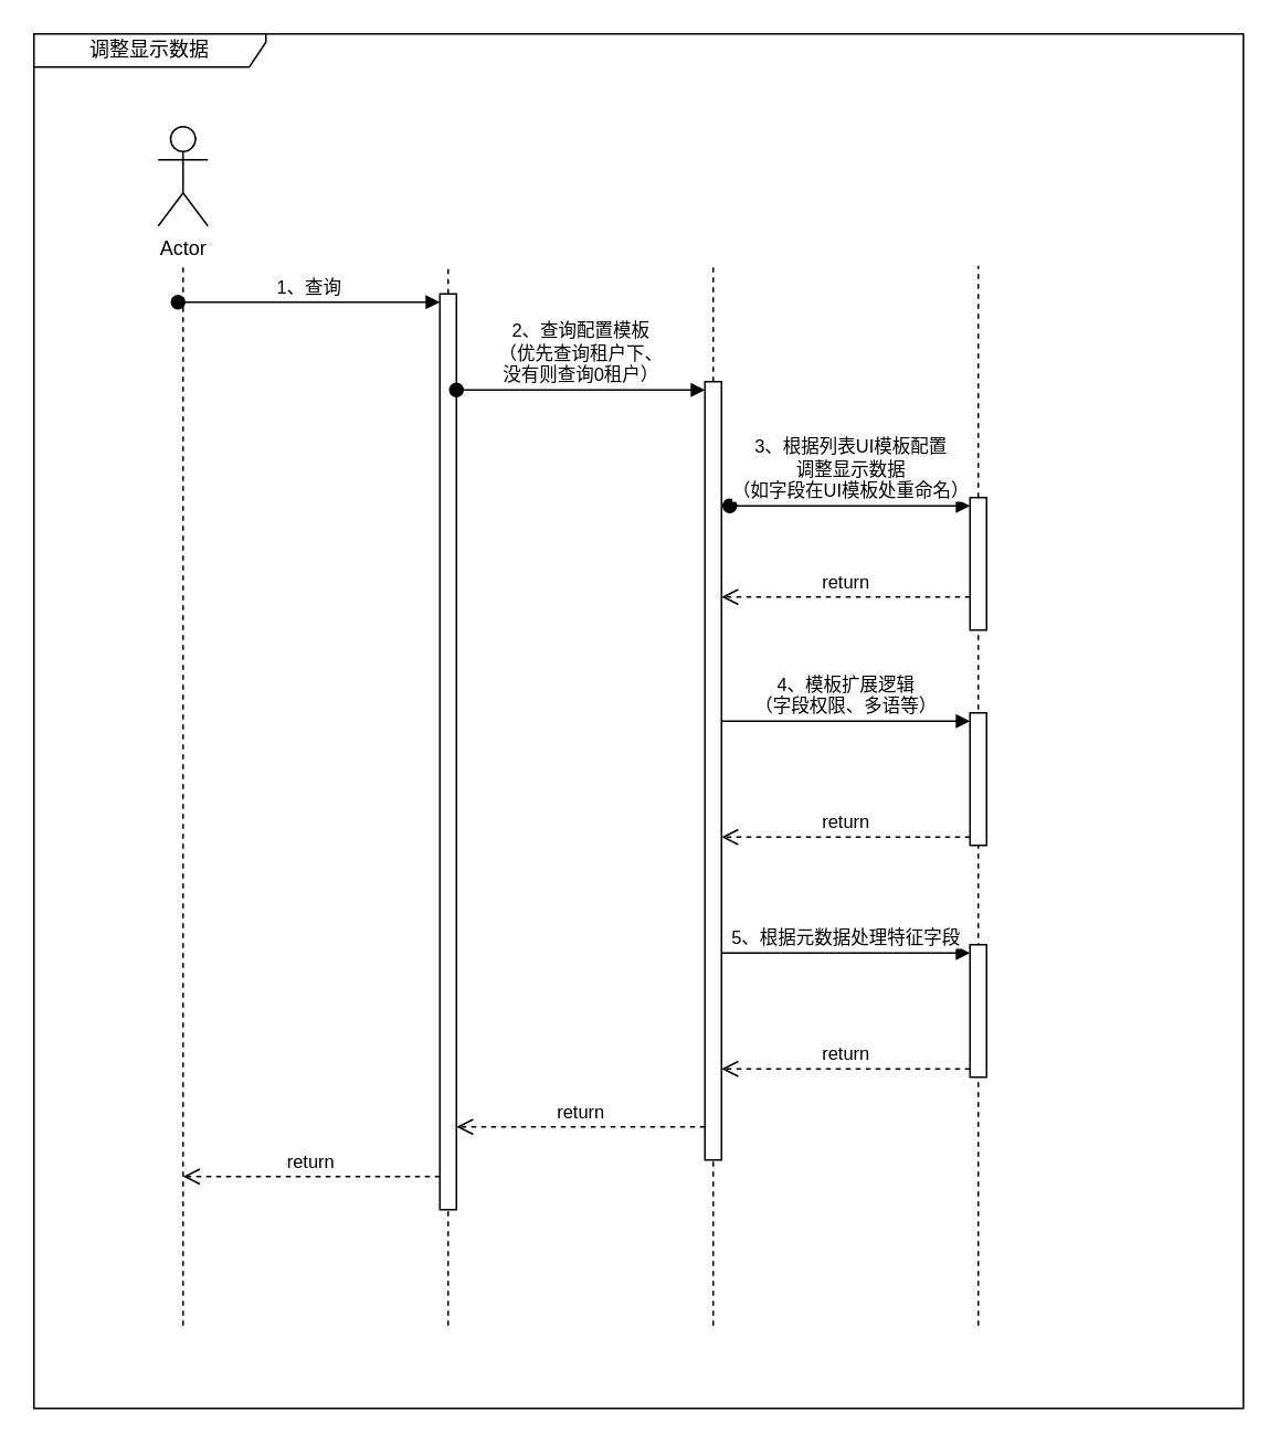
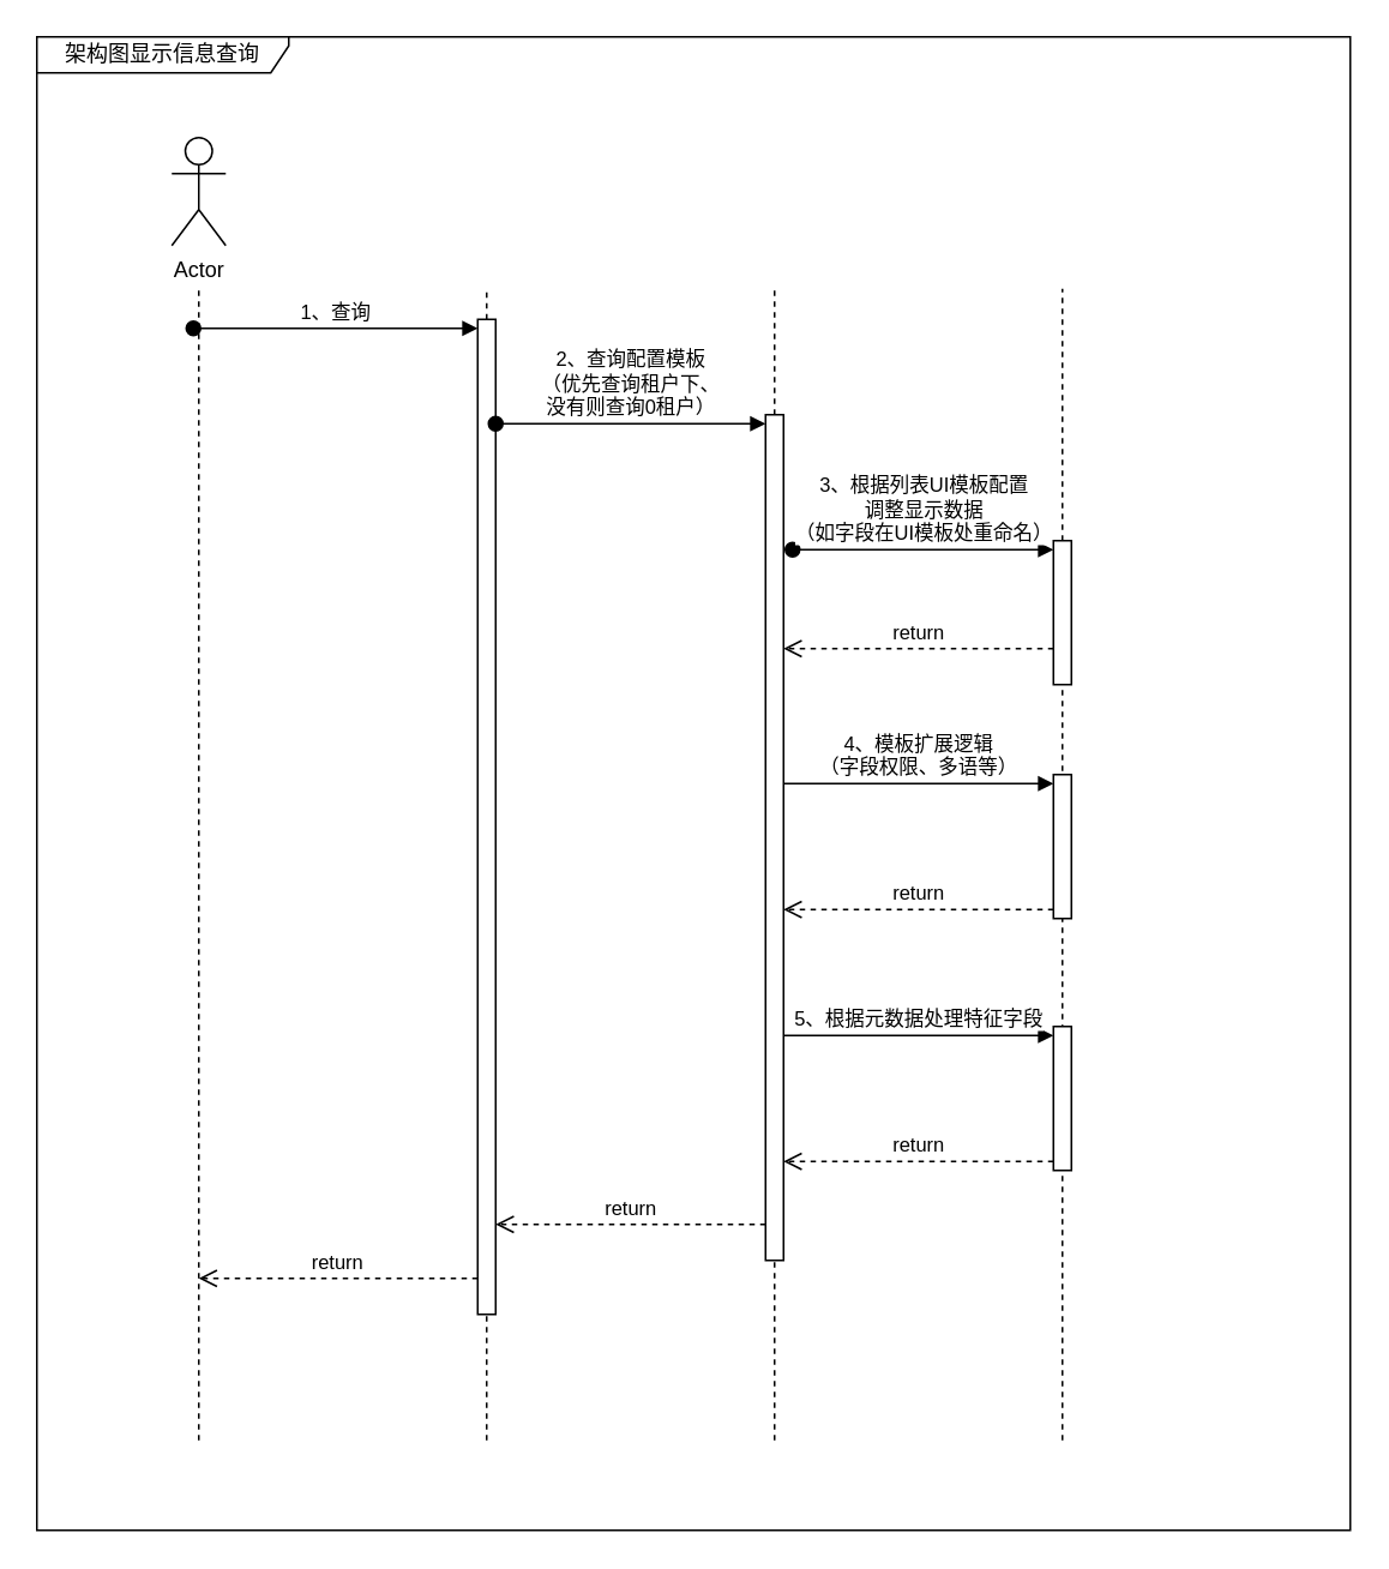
  <mxCell id="0" />
  <mxCell id="1" parent="0" />
  <mxCell id="2" value="" style="endArrow=none;dashed=1;html=1;rounded=0;" parent="1" edge="1"><mxGeometry width="50" height="50" relative="1" as="geometry"><mxPoint x="110" y="800" as="sourcePoint" /><mxPoint x="110" y="160" as="targetPoint" /></mxGeometry></mxCell>
  <mxCell id="3" value="" style="endArrow=none;dashed=1;html=1;rounded=0;" parent="1" source="10" edge="1"><mxGeometry width="50" height="50" relative="1" as="geometry"><mxPoint x="270" y="800" as="sourcePoint" /><mxPoint x="270" y="160" as="targetPoint" /></mxGeometry></mxCell>
  <mxCell id="4" value="" style="endArrow=none;dashed=1;html=1;rounded=0;" parent="1" source="15" edge="1"><mxGeometry width="50" height="50" relative="1" as="geometry"><mxPoint x="590" y="800" as="sourcePoint" /><mxPoint x="590" y="160" as="targetPoint" /></mxGeometry></mxCell>
  <mxCell id="5" value="" style="endArrow=none;dashed=1;html=1;rounded=0;" parent="1" edge="1"><mxGeometry width="50" height="50" relative="1" as="geometry"><mxPoint x="430" y="800" as="sourcePoint" /><mxPoint x="430" y="160" as="targetPoint" /></mxGeometry></mxCell>
  <mxCell id="6" value="Actor" style="shape=umlActor;verticalLabelPosition=bottom;verticalAlign=top;html=1;outlineConnect=0;" parent="1" vertex="1"><mxGeometry x="95" y="76" width="30" height="60" as="geometry" /></mxCell>
- <mxCell id="7" value="调整显示数据" style="shape=umlFrame;whiteSpace=wrap;html=1;pointerEvents=0;width=140;height=20;" parent="1" vertex="1"><mxGeometry x="20" y="20" width="730" height="830" as="geometry" /></mxCell>
+ <mxCell id="7" value="架构图显示信息查询" style="shape=umlFrame;whiteSpace=wrap;html=1;pointerEvents=0;width=140;height=20;" parent="1" vertex="1"><mxGeometry x="20" y="20" width="730" height="830" as="geometry" /></mxCell>
  <mxCell id="8" value="1、查询" style="html=1;verticalAlign=bottom;startArrow=oval;endArrow=block;startSize=8;curved=0;rounded=0;entryX=0;entryY=0;entryDx=0;entryDy=5;" parent="1" target="10" edge="1"><mxGeometry relative="1" as="geometry"><mxPoint x="107" y="182" as="sourcePoint" /></mxGeometry></mxCell>
  <mxCell id="9" value="" style="endArrow=none;dashed=1;html=1;rounded=0;" parent="1" target="10" edge="1"><mxGeometry width="50" height="50" relative="1" as="geometry"><mxPoint x="270" y="800" as="sourcePoint" /><mxPoint x="270" y="160" as="targetPoint" /></mxGeometry></mxCell>
  <mxCell id="10" value="" style="html=1;points=[[0,0,0,0,5],[0,1,0,0,-5],[1,0,0,0,5],[1,1,0,0,-5]];perimeter=orthogonalPerimeter;outlineConnect=0;targetShapes=umlLifeline;portConstraint=eastwest;newEdgeStyle={&quot;curved&quot;:0,&quot;rounded&quot;:0};" parent="1" vertex="1"><mxGeometry x="265" y="177" width="10" height="553" as="geometry" /></mxCell>
  <mxCell id="11" value="" style="html=1;points=[[0,0,0,0,5],[0,1,0,0,-5],[1,0,0,0,5],[1,1,0,0,-5]];perimeter=orthogonalPerimeter;outlineConnect=0;targetShapes=umlLifeline;portConstraint=eastwest;newEdgeStyle={&quot;curved&quot;:0,&quot;rounded&quot;:0};" parent="1" vertex="1"><mxGeometry x="425" y="230" width="10" height="470" as="geometry" /></mxCell>
  <mxCell id="12" value="2、查询配置模板&lt;br&gt;（优先查询租户下、&lt;br&gt;没有则查询0租户）" style="html=1;verticalAlign=bottom;startArrow=oval;endArrow=block;startSize=8;curved=0;rounded=0;entryX=0;entryY=0;entryDx=0;entryDy=5;" parent="1" target="11" edge="1"><mxGeometry relative="1" as="geometry"><mxPoint x="275" y="235" as="sourcePoint" /></mxGeometry></mxCell>
  <mxCell id="13" value="3、根据列表UI模板配置&lt;br&gt;调整显示数据&lt;br&gt;（如字段在UI模板处重命名）" style="html=1;verticalAlign=bottom;startArrow=oval;endArrow=block;startSize=8;curved=0;rounded=0;entryX=0;entryY=0;entryDx=0;entryDy=5;" parent="1" target="15" edge="1"><mxGeometry x="0.009" relative="1" as="geometry"><mxPoint x="440" y="305" as="sourcePoint" /><mxPoint as="offset" /></mxGeometry></mxCell>
  <mxCell id="14" value="" style="endArrow=none;dashed=1;html=1;rounded=0;" parent="1" target="15" edge="1"><mxGeometry width="50" height="50" relative="1" as="geometry"><mxPoint x="590" y="800" as="sourcePoint" /><mxPoint x="590" y="160" as="targetPoint" /></mxGeometry></mxCell>
  <mxCell id="15" value="" style="html=1;points=[[0,0,0,0,5],[0,1,0,0,-5],[1,0,0,0,5],[1,1,0,0,-5]];perimeter=orthogonalPerimeter;outlineConnect=0;targetShapes=umlLifeline;portConstraint=eastwest;newEdgeStyle={&quot;curved&quot;:0,&quot;rounded&quot;:0};" parent="1" vertex="1"><mxGeometry x="585" y="300" width="10" height="80" as="geometry" /></mxCell>
  <mxCell id="16" value="return" style="html=1;verticalAlign=bottom;endArrow=open;dashed=1;endSize=8;curved=0;rounded=0;" parent="1" source="15" target="11" edge="1"><mxGeometry relative="1" as="geometry"><mxPoint x="330" y="565" as="targetPoint" /><Array as="points"><mxPoint x="510" y="360" /></Array></mxGeometry></mxCell>
  <mxCell id="17" value="return" style="html=1;verticalAlign=bottom;endArrow=open;dashed=1;endSize=8;curved=0;rounded=0;" parent="1" edge="1"><mxGeometry relative="1" as="geometry"><mxPoint x="275" y="680" as="targetPoint" /><mxPoint x="425" y="680" as="sourcePoint" /><Array as="points"><mxPoint x="350" y="680" /></Array></mxGeometry></mxCell>
  <mxCell id="18" value="" style="html=1;points=[[0,0,0,0,5],[0,1,0,0,-5],[1,0,0,0,5],[1,1,0,0,-5]];perimeter=orthogonalPerimeter;outlineConnect=0;targetShapes=umlLifeline;portConstraint=eastwest;newEdgeStyle={&quot;curved&quot;:0,&quot;rounded&quot;:0};" parent="1" vertex="1"><mxGeometry x="585" y="430" width="10" height="80" as="geometry" /></mxCell>
  <mxCell id="19" value="4、模板扩展逻辑&lt;br&gt;（字段权限、多语等）" style="html=1;verticalAlign=bottom;endArrow=block;curved=0;rounded=0;entryX=0;entryY=0;entryDx=0;entryDy=5;" parent="1" target="18" edge="1"><mxGeometry relative="1" as="geometry"><mxPoint x="435" y="435" as="sourcePoint" /></mxGeometry></mxCell>
  <mxCell id="20" value="return" style="html=1;verticalAlign=bottom;endArrow=open;dashed=1;endSize=8;curved=0;rounded=0;exitX=0;exitY=1;exitDx=0;exitDy=-5;" parent="1" source="18" edge="1"><mxGeometry relative="1" as="geometry"><mxPoint x="435" y="505" as="targetPoint" /></mxGeometry></mxCell>
  <mxCell id="21" value="return" style="html=1;verticalAlign=bottom;endArrow=open;dashed=1;endSize=8;curved=0;rounded=0;" parent="1" edge="1"><mxGeometry relative="1" as="geometry"><mxPoint x="110" y="710" as="targetPoint" /><mxPoint x="265" y="710" as="sourcePoint" /></mxGeometry></mxCell>
  <mxCell id="22" value="" style="html=1;points=[[0,0,0,0,5],[0,1,0,0,-5],[1,0,0,0,5],[1,1,0,0,-5]];perimeter=orthogonalPerimeter;outlineConnect=0;targetShapes=umlLifeline;portConstraint=eastwest;newEdgeStyle={&quot;curved&quot;:0,&quot;rounded&quot;:0};" vertex="1" parent="1"><mxGeometry x="585" y="570" width="10" height="80" as="geometry" /></mxCell>
  <mxCell id="23" value="5、根据元数据处理特征字段" style="html=1;verticalAlign=bottom;endArrow=block;curved=0;rounded=0;entryX=0;entryY=0;entryDx=0;entryDy=5;" edge="1" target="22" parent="1" source="11"><mxGeometry relative="1" as="geometry"><mxPoint x="515" y="575" as="sourcePoint" /></mxGeometry></mxCell>
  <mxCell id="24" value="return" style="html=1;verticalAlign=bottom;endArrow=open;dashed=1;endSize=8;curved=0;rounded=0;exitX=0;exitY=1;exitDx=0;exitDy=-5;" edge="1" source="22" parent="1" target="11"><mxGeometry relative="1" as="geometry"><mxPoint x="515" y="645" as="targetPoint" /></mxGeometry></mxCell>
